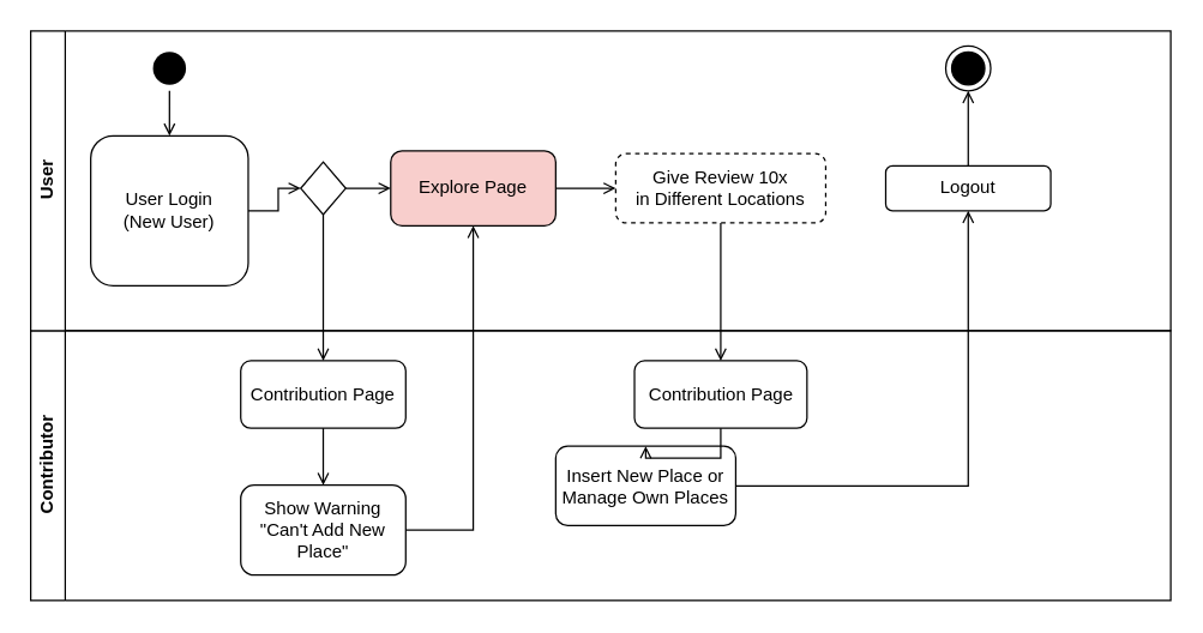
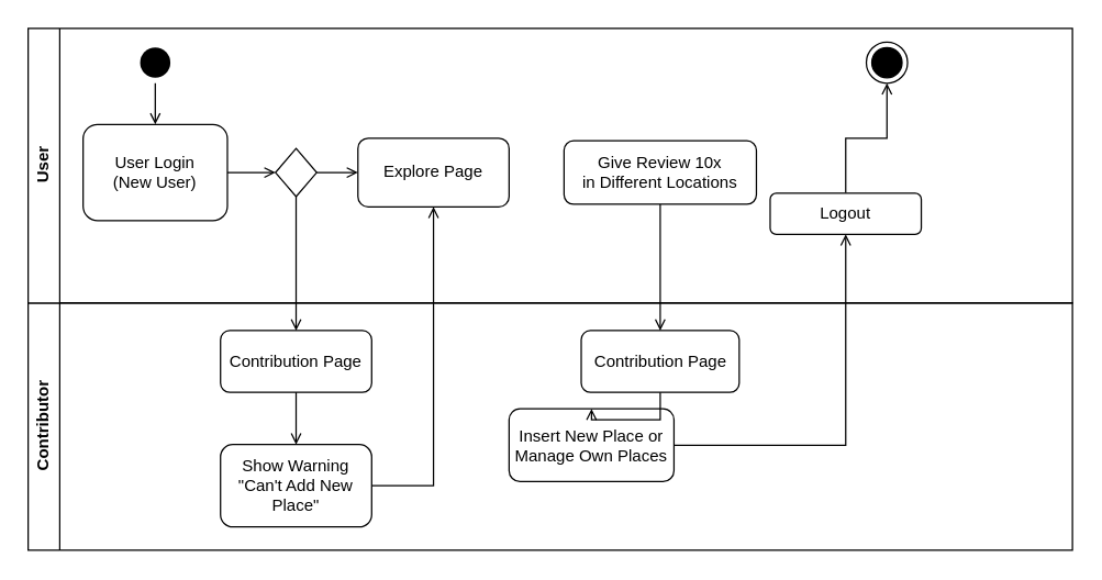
  <mxCell id="0" />
  <mxCell id="1" parent="0" />
  <mxCell id="2" value="Contributor" style="swimlane;horizontal=0;whiteSpace=wrap;html=1;" parent="1" vertex="1"><mxGeometry x="20" y="220" width="760" height="180" as="geometry" /></mxCell>
  <mxCell id="3" value="Show Warning &quot;Can't Add New Place&quot;" style="verticalAlign=middle;whiteSpace=wrap;rounded=1;" parent="2" vertex="1"><mxGeometry x="140" y="103" width="110" height="60" as="geometry" /></mxCell>
  <mxCell id="4" value="Insert New Place or Manage Own Places" style="verticalAlign=middle;whiteSpace=wrap;rounded=1;" parent="2" vertex="1"><mxGeometry x="350" y="77" width="120" height="53" as="geometry" /></mxCell>
  <mxCell id="5" value="Contribution Page" style="verticalAlign=middle;whiteSpace=wrap;rounded=1;" parent="2" vertex="1"><mxGeometry x="140" y="20" width="110" height="45" as="geometry" /></mxCell>
  <mxCell id="6" style="rounded=0;orthogonalLoop=1;jettySize=auto;html=1;entryX=0.5;entryY=0;entryDx=0;entryDy=0;endArrow=open;endFill=0;exitX=0.5;exitY=1;exitDx=0;exitDy=0;edgeStyle=orthogonalEdgeStyle;" parent="2" source="5" target="3" edge="1"><mxGeometry relative="1" as="geometry"><mxPoint x="205" y="-67" as="sourcePoint" /><mxPoint x="205" y="25" as="targetPoint" /></mxGeometry></mxCell>
  <mxCell id="7" value="Contribution Page" style="verticalAlign=middle;whiteSpace=wrap;rounded=1;" parent="2" vertex="1"><mxGeometry x="402.5" y="20" width="115" height="45" as="geometry" /></mxCell>
  <mxCell id="8" style="rounded=0;orthogonalLoop=1;jettySize=auto;html=1;entryX=0.5;entryY=0;entryDx=0;entryDy=0;endArrow=open;endFill=0;exitX=0.5;exitY=1;exitDx=0;exitDy=0;edgeStyle=orthogonalEdgeStyle;" parent="2" source="7" target="4" edge="1"><mxGeometry relative="1" as="geometry"><mxPoint x="470" y="-62" as="sourcePoint" /><mxPoint x="470" y="30" as="targetPoint" /></mxGeometry></mxCell>
  <mxCell id="9" value="User" style="swimlane;horizontal=0;whiteSpace=wrap;html=1;" parent="1" vertex="1"><mxGeometry x="20" y="20" width="760" height="200" as="geometry" /></mxCell>
  <mxCell id="10" style="edgeStyle=orthogonalEdgeStyle;rounded=0;orthogonalLoop=1;jettySize=auto;html=1;endArrow=open;endFill=0;" parent="9" source="11" target="13" edge="1"><mxGeometry relative="1" as="geometry" /></mxCell>
  <mxCell id="11" value="" style="ellipse;shape=startState;fillColor=#000000;strokeColor=none;" parent="9" vertex="1"><mxGeometry x="77.5" y="10" width="30" height="30" as="geometry" /></mxCell>
  <mxCell id="12" style="edgeStyle=orthogonalEdgeStyle;rounded=0;orthogonalLoop=1;jettySize=auto;html=1;entryX=0;entryY=0.5;entryDx=0;entryDy=0;endArrow=open;endFill=0;" parent="9" source="13" target="14" edge="1"><mxGeometry relative="1" as="geometry" /></mxCell>
- <mxCell id="13" value="User Login&#10;(New User)" style="verticalAlign=middle;whiteSpace=wrap;rounded=1;" parent="9" vertex="1"><mxGeometry x="40" y="70" width="105" height="100" as="geometry" /></mxCell>
+ <mxCell id="13" value="User Login&#10;(New User)" style="verticalAlign=middle;whiteSpace=wrap;rounded=1;" parent="9" vertex="1"><mxGeometry x="40" y="70" width="105" height="70" as="geometry" /></mxCell>
  <mxCell id="14" value="" style="rhombus;whiteSpace=wrap;html=1;shadow=0;fillStyle=hatch;" parent="9" vertex="1"><mxGeometry x="180" y="87.5" width="30" height="35" as="geometry" /></mxCell>
- <mxCell id="15" value="Explore Page" style="verticalAlign=middle;whiteSpace=wrap;rounded=1;fillColor=#f8cecc;" parent="9" vertex="1"><mxGeometry x="240" y="80" width="110" height="50" as="geometry" /></mxCell>
+ <mxCell id="15" value="Explore Page" style="verticalAlign=middle;whiteSpace=wrap;rounded=1;" parent="9" vertex="1"><mxGeometry x="240" y="80" width="110" height="50" as="geometry" /></mxCell>
  <mxCell id="16" style="rounded=0;orthogonalLoop=1;jettySize=auto;html=1;entryX=0;entryY=0.5;entryDx=0;entryDy=0;endArrow=open;endFill=0;exitX=1;exitY=0.5;exitDx=0;exitDy=0;" parent="9" source="14" target="15" edge="1"><mxGeometry relative="1" as="geometry"><mxPoint x="253" y="107" as="sourcePoint" /><mxPoint x="300" y="55" as="targetPoint" /></mxGeometry></mxCell>
- <mxCell id="17" value="Give Review 10x in Different Locations" style="verticalAlign=middle;whiteSpace=wrap;rounded=1;dashed=1;" parent="9" vertex="1"><mxGeometry x="390" y="81.88" width="140" height="46.25" as="geometry" /></mxCell>
- <mxCell id="18" style="rounded=0;orthogonalLoop=1;jettySize=auto;html=1;entryX=0;entryY=0.5;entryDx=0;entryDy=0;endArrow=open;endFill=0;exitX=1;exitY=0.5;exitDx=0;exitDy=0;" parent="9" source="15" target="17" edge="1"><mxGeometry relative="1" as="geometry"><mxPoint x="253" y="107" as="sourcePoint" /><mxPoint x="300" y="55" as="targetPoint" /></mxGeometry></mxCell>
+ <mxCell id="17" value="Give Review 10x in Different Locations" style="verticalAlign=middle;whiteSpace=wrap;rounded=1;" parent="9" vertex="1"><mxGeometry x="390" y="81.88" width="140" height="46.25" as="geometry" /></mxCell>
  <mxCell id="19" style="edgeStyle=orthogonalEdgeStyle;rounded=0;orthogonalLoop=1;jettySize=auto;html=1;entryX=0.5;entryY=1;entryDx=0;entryDy=0;endArrow=open;endFill=0;" parent="9" source="20" target="21" edge="1"><mxGeometry relative="1" as="geometry"><mxPoint x="725" y="120" as="targetPoint" /></mxGeometry></mxCell>
- <mxCell id="20" value="Logout" style="verticalAlign=middle;whiteSpace=wrap;rounded=1;" parent="9" vertex="1"><mxGeometry x="570" y="90.01" width="110" height="30" as="geometry" /></mxCell>
+ <mxCell id="20" value="Logout" style="verticalAlign=middle;whiteSpace=wrap;rounded=1;" parent="9" vertex="1"><mxGeometry x="540" y="120.01" width="110" height="30" as="geometry" /></mxCell>
  <mxCell id="21" value="" style="ellipse;html=1;shape=endState;fillColor=#000000;strokeColor=#000000;" parent="9" vertex="1"><mxGeometry x="610" y="10" width="30" height="30" as="geometry" /></mxCell>
  <mxCell id="22" style="rounded=0;orthogonalLoop=1;jettySize=auto;html=1;entryX=0.5;entryY=0;entryDx=0;entryDy=0;endArrow=open;endFill=0;exitX=0.5;exitY=1;exitDx=0;exitDy=0;edgeStyle=orthogonalEdgeStyle;" parent="1" source="14" target="5" edge="1"><mxGeometry relative="1" as="geometry"><mxPoint x="272" y="144" as="sourcePoint" /><mxPoint x="320" y="195" as="targetPoint" /></mxGeometry></mxCell>
  <mxCell id="23" style="edgeStyle=orthogonalEdgeStyle;rounded=0;orthogonalLoop=1;jettySize=auto;html=1;exitX=1;exitY=0.5;exitDx=0;exitDy=0;entryX=0.5;entryY=1;entryDx=0;entryDy=0;endArrow=open;endFill=0;" parent="1" source="3" target="15" edge="1"><mxGeometry relative="1" as="geometry"><mxPoint x="530" y="170" as="targetPoint" /></mxGeometry></mxCell>
  <mxCell id="24" style="rounded=0;orthogonalLoop=1;jettySize=auto;html=1;entryX=0.5;entryY=0;entryDx=0;entryDy=0;endArrow=open;endFill=0;exitX=0.5;exitY=1;exitDx=0;exitDy=0;edgeStyle=orthogonalEdgeStyle;" parent="1" source="17" target="7" edge="1"><mxGeometry relative="1" as="geometry"><mxPoint x="225" y="153" as="sourcePoint" /><mxPoint x="225" y="250" as="targetPoint" /></mxGeometry></mxCell>
  <mxCell id="25" style="edgeStyle=orthogonalEdgeStyle;rounded=0;orthogonalLoop=1;jettySize=auto;html=1;exitX=1;exitY=0.5;exitDx=0;exitDy=0;endArrow=open;endFill=0;" parent="1" source="4" target="20" edge="1"><mxGeometry relative="1" as="geometry"><mxPoint x="325" y="160" as="targetPoint" /><mxPoint x="280" y="363" as="sourcePoint" /></mxGeometry></mxCell>
